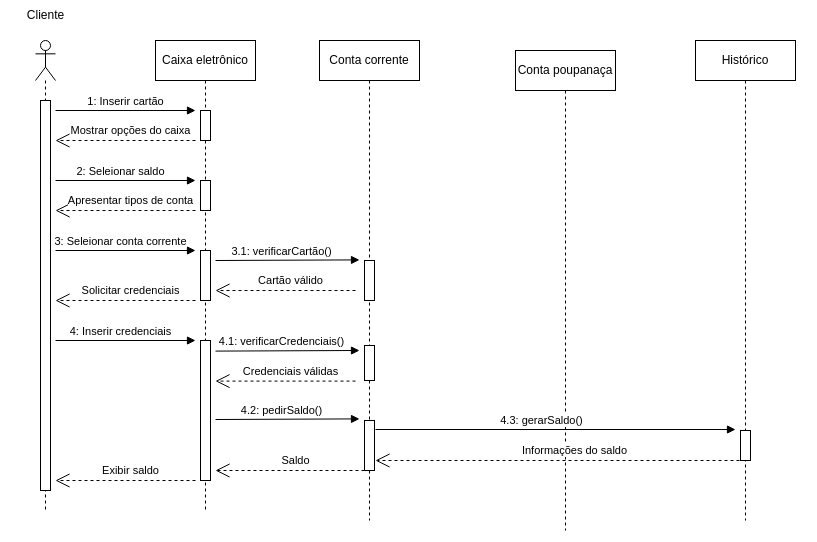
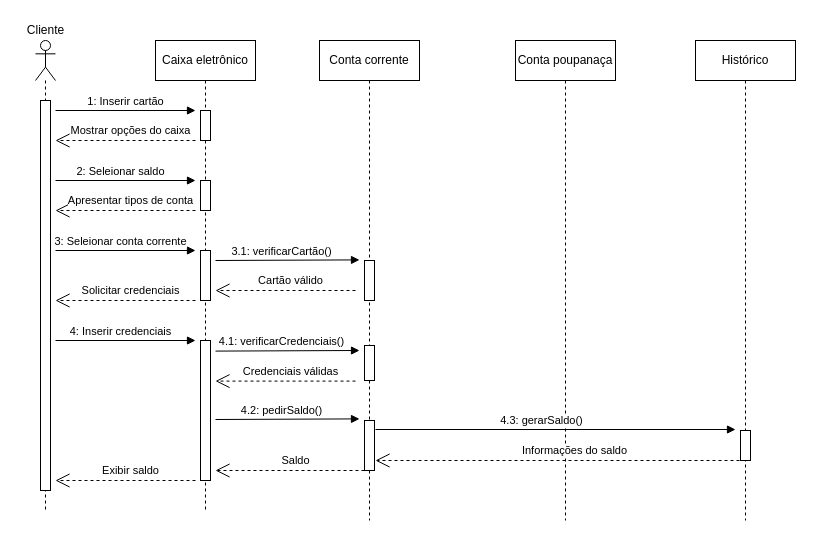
  <mxCell id="0" />
  <mxCell id="1" parent="0" />
  <mxCell id="2" value="" style="shape=umlLifeline;participant=umlActor;perimeter=lifelinePerimeter;whiteSpace=wrap;html=1;container=1;collapsible=0;recursiveResize=0;verticalAlign=top;spacingTop=36;outlineConnect=0;" vertex="1" parent="1"><mxGeometry x="35" y="40" width="20" height="470" as="geometry" /></mxCell>
  <mxCell id="3" value="" style="html=1;points=[];perimeter=orthogonalPerimeter;" vertex="1" parent="2"><mxGeometry x="5" y="60" width="10" height="390" as="geometry" /></mxCell>
- <mxCell id="4" value="Cliente" style="text;html=1;align=center;verticalAlign=middle;resizable=0;points=[];autosize=1;strokeColor=none;fillColor=none;" vertex="1" parent="1"><mxGeometry x="20" y="5" width="50" height="20" as="geometry" /></mxCell>
+ <mxCell id="4" value="Cliente" style="text;html=1;align=center;verticalAlign=middle;resizable=0;points=[];autosize=1;strokeColor=none;fillColor=none;" vertex="1" parent="1"><mxGeometry x="20" y="20" width="50" height="20" as="geometry" /></mxCell>
  <mxCell id="5" value="Caixa eletrônico" style="shape=umlLifeline;perimeter=lifelinePerimeter;whiteSpace=wrap;html=1;container=1;collapsible=0;recursiveResize=0;outlineConnect=0;" vertex="1" parent="1"><mxGeometry x="155" y="40" width="100" height="470" as="geometry" /></mxCell>
  <mxCell id="6" value="" style="html=1;points=[];perimeter=orthogonalPerimeter;" vertex="1" parent="5"><mxGeometry x="45" y="70" width="10" height="30" as="geometry" /></mxCell>
  <mxCell id="7" value="" style="html=1;points=[];perimeter=orthogonalPerimeter;" vertex="1" parent="5"><mxGeometry x="45" y="140" width="10" height="30" as="geometry" /></mxCell>
  <mxCell id="8" value="" style="html=1;points=[];perimeter=orthogonalPerimeter;" vertex="1" parent="5"><mxGeometry x="45" y="210" width="10" height="50" as="geometry" /></mxCell>
  <mxCell id="9" value="3: Seleionar conta corrente" style="html=1;verticalAlign=bottom;endArrow=block;rounded=0;" edge="1" parent="5"><mxGeometry x="-0.077" width="80" relative="1" as="geometry"><mxPoint x="-100" y="210" as="sourcePoint" /><mxPoint x="40" y="210" as="targetPoint" /><mxPoint as="offset" /></mxGeometry></mxCell>
  <mxCell id="10" value="" style="html=1;points=[];perimeter=orthogonalPerimeter;" vertex="1" parent="5"><mxGeometry x="45" y="300" width="10" height="140" as="geometry" /></mxCell>
  <mxCell id="11" value="4.2: pedirSaldo()" style="html=1;verticalAlign=bottom;endArrow=block;rounded=0;entryX=-0.5;entryY=-0.015;entryDx=0;entryDy=0;entryPerimeter=0;" edge="1" parent="5"><mxGeometry x="-0.077" width="80" relative="1" as="geometry"><mxPoint x="60" y="379" as="sourcePoint" /><mxPoint x="204" y="378.4" as="targetPoint" /><mxPoint as="offset" /></mxGeometry></mxCell>
  <mxCell id="12" value="Conta corrente" style="shape=umlLifeline;perimeter=lifelinePerimeter;whiteSpace=wrap;html=1;container=1;collapsible=0;recursiveResize=0;outlineConnect=0;" vertex="1" parent="1"><mxGeometry x="319" y="40" width="100" height="480" as="geometry" /></mxCell>
  <mxCell id="13" value="" style="html=1;points=[];perimeter=orthogonalPerimeter;" vertex="1" parent="12"><mxGeometry x="45" y="220" width="10" height="40" as="geometry" /></mxCell>
  <mxCell id="14" value="" style="html=1;points=[];perimeter=orthogonalPerimeter;" vertex="1" parent="12"><mxGeometry x="45" y="305" width="10" height="35" as="geometry" /></mxCell>
  <mxCell id="15" value="" style="html=1;points=[];perimeter=orthogonalPerimeter;" vertex="1" parent="12"><mxGeometry x="45" y="380" width="10" height="50" as="geometry" /></mxCell>
  <mxCell id="16" value="Saldo" style="endArrow=open;endSize=12;dashed=1;html=1;rounded=0;" edge="1" parent="12"><mxGeometry x="-0.077" y="-10" width="160" relative="1" as="geometry"><mxPoint x="45" y="430" as="sourcePoint" /><mxPoint x="-104" y="430" as="targetPoint" /><mxPoint as="offset" /></mxGeometry></mxCell>
  <mxCell id="17" value="Histórico" style="shape=umlLifeline;perimeter=lifelinePerimeter;whiteSpace=wrap;html=1;container=1;collapsible=0;recursiveResize=0;outlineConnect=0;" vertex="1" parent="1"><mxGeometry x="695" y="40" width="100" height="480" as="geometry" /></mxCell>
  <mxCell id="18" value="" style="html=1;points=[];perimeter=orthogonalPerimeter;" vertex="1" parent="17"><mxGeometry x="45" y="390" width="10" height="30" as="geometry" /></mxCell>
- <mxCell id="19" value="Conta poupanaça" style="shape=umlLifeline;perimeter=lifelinePerimeter;whiteSpace=wrap;html=1;container=1;collapsible=0;recursiveResize=0;outlineConnect=0;" vertex="1" parent="1"><mxGeometry x="515" y="50" width="100" height="480" as="geometry" /></mxCell>
+ <mxCell id="19" value="Conta poupanaça" style="shape=umlLifeline;perimeter=lifelinePerimeter;whiteSpace=wrap;html=1;container=1;collapsible=0;recursiveResize=0;outlineConnect=0;" vertex="1" parent="1"><mxGeometry x="515" y="40" width="100" height="480" as="geometry" /></mxCell>
  <mxCell id="20" value="1: Inserir cartão" style="html=1;verticalAlign=bottom;endArrow=block;rounded=0;" edge="1" parent="1"><mxGeometry width="80" relative="1" as="geometry"><mxPoint x="55" y="110" as="sourcePoint" /><mxPoint x="195" y="110" as="targetPoint" /></mxGeometry></mxCell>
  <mxCell id="21" value="Mostrar opções do caixa" style="endArrow=open;endSize=12;dashed=1;html=1;rounded=0;" edge="1" parent="1"><mxGeometry x="-0.077" y="-10" width="160" relative="1" as="geometry"><mxPoint x="195" y="140" as="sourcePoint" /><mxPoint x="55" y="140" as="targetPoint" /><mxPoint as="offset" /></mxGeometry></mxCell>
  <mxCell id="22" value="2: Seleionar saldo" style="html=1;verticalAlign=bottom;endArrow=block;rounded=0;" edge="1" parent="1"><mxGeometry x="-0.077" width="80" relative="1" as="geometry"><mxPoint x="55" y="180" as="sourcePoint" /><mxPoint x="195" y="180" as="targetPoint" /><mxPoint as="offset" /></mxGeometry></mxCell>
  <mxCell id="23" value="Apresentar tipos de conta" style="endArrow=open;endSize=12;dashed=1;html=1;rounded=0;" edge="1" parent="1"><mxGeometry x="-0.077" y="-10" width="160" relative="1" as="geometry"><mxPoint x="195" y="210" as="sourcePoint" /><mxPoint x="55" y="210" as="targetPoint" /><mxPoint as="offset" /></mxGeometry></mxCell>
  <mxCell id="24" value="3.1: verificarCartão()" style="html=1;verticalAlign=bottom;endArrow=block;rounded=0;entryX=-0.5;entryY=-0.015;entryDx=0;entryDy=0;entryPerimeter=0;" edge="1" parent="1" target="13"><mxGeometry x="-0.077" width="80" relative="1" as="geometry"><mxPoint x="215" y="260" as="sourcePoint" /><mxPoint x="355" y="260" as="targetPoint" /><mxPoint as="offset" /></mxGeometry></mxCell>
  <mxCell id="25" value="Cartão válido" style="endArrow=open;endSize=12;dashed=1;html=1;rounded=0;" edge="1" parent="1"><mxGeometry x="-0.077" y="-10" width="160" relative="1" as="geometry"><mxPoint x="355" y="290" as="sourcePoint" /><mxPoint x="215" y="290" as="targetPoint" /><mxPoint as="offset" /></mxGeometry></mxCell>
  <mxCell id="26" value="Solicitar credenciais" style="endArrow=open;endSize=12;dashed=1;html=1;rounded=0;" edge="1" parent="1"><mxGeometry x="-0.077" y="-10" width="160" relative="1" as="geometry"><mxPoint x="195" y="300" as="sourcePoint" /><mxPoint x="55" y="300" as="targetPoint" /><mxPoint as="offset" /></mxGeometry></mxCell>
  <mxCell id="27" value="4: Inserir credenciais" style="html=1;verticalAlign=bottom;endArrow=block;rounded=0;" edge="1" parent="1"><mxGeometry x="-0.077" width="80" relative="1" as="geometry"><mxPoint x="55" y="340" as="sourcePoint" /><mxPoint x="195" y="340" as="targetPoint" /><mxPoint as="offset" /></mxGeometry></mxCell>
  <mxCell id="28" value="4.1: verificarCredenciais()" style="html=1;verticalAlign=bottom;endArrow=block;rounded=0;entryX=-0.5;entryY=-0.015;entryDx=0;entryDy=0;entryPerimeter=0;" edge="1" parent="1"><mxGeometry x="-0.077" width="80" relative="1" as="geometry"><mxPoint x="215" y="350.6" as="sourcePoint" /><mxPoint x="359" y="350" as="targetPoint" /><mxPoint as="offset" /></mxGeometry></mxCell>
  <mxCell id="29" value="Credenciais válidas" style="endArrow=open;endSize=12;dashed=1;html=1;rounded=0;" edge="1" parent="1"><mxGeometry x="-0.077" y="-10" width="160" relative="1" as="geometry"><mxPoint x="355" y="380.6" as="sourcePoint" /><mxPoint x="215" y="380.6" as="targetPoint" /><mxPoint as="offset" /></mxGeometry></mxCell>
  <mxCell id="30" value="Informações do saldo" style="endArrow=open;endSize=12;dashed=1;html=1;rounded=0;" edge="1" parent="1"><mxGeometry x="-0.077" y="-10" width="160" relative="1" as="geometry"><mxPoint x="745" y="460" as="sourcePoint" /><mxPoint x="375" y="460" as="targetPoint" /><mxPoint as="offset" /></mxGeometry></mxCell>
  <mxCell id="31" value="4.3: gerarSaldo()" style="html=1;verticalAlign=bottom;endArrow=block;rounded=0;" edge="1" parent="1"><mxGeometry x="-0.077" width="80" relative="1" as="geometry"><mxPoint x="375" y="429" as="sourcePoint" /><mxPoint x="735" y="429" as="targetPoint" /><mxPoint as="offset" /></mxGeometry></mxCell>
  <mxCell id="32" value="Exibir saldo" style="endArrow=open;endSize=12;dashed=1;html=1;rounded=0;" edge="1" parent="1"><mxGeometry x="-0.077" y="-10" width="160" relative="1" as="geometry"><mxPoint x="195" y="480" as="sourcePoint" /><mxPoint x="55" y="480" as="targetPoint" /><mxPoint as="offset" /></mxGeometry></mxCell>
